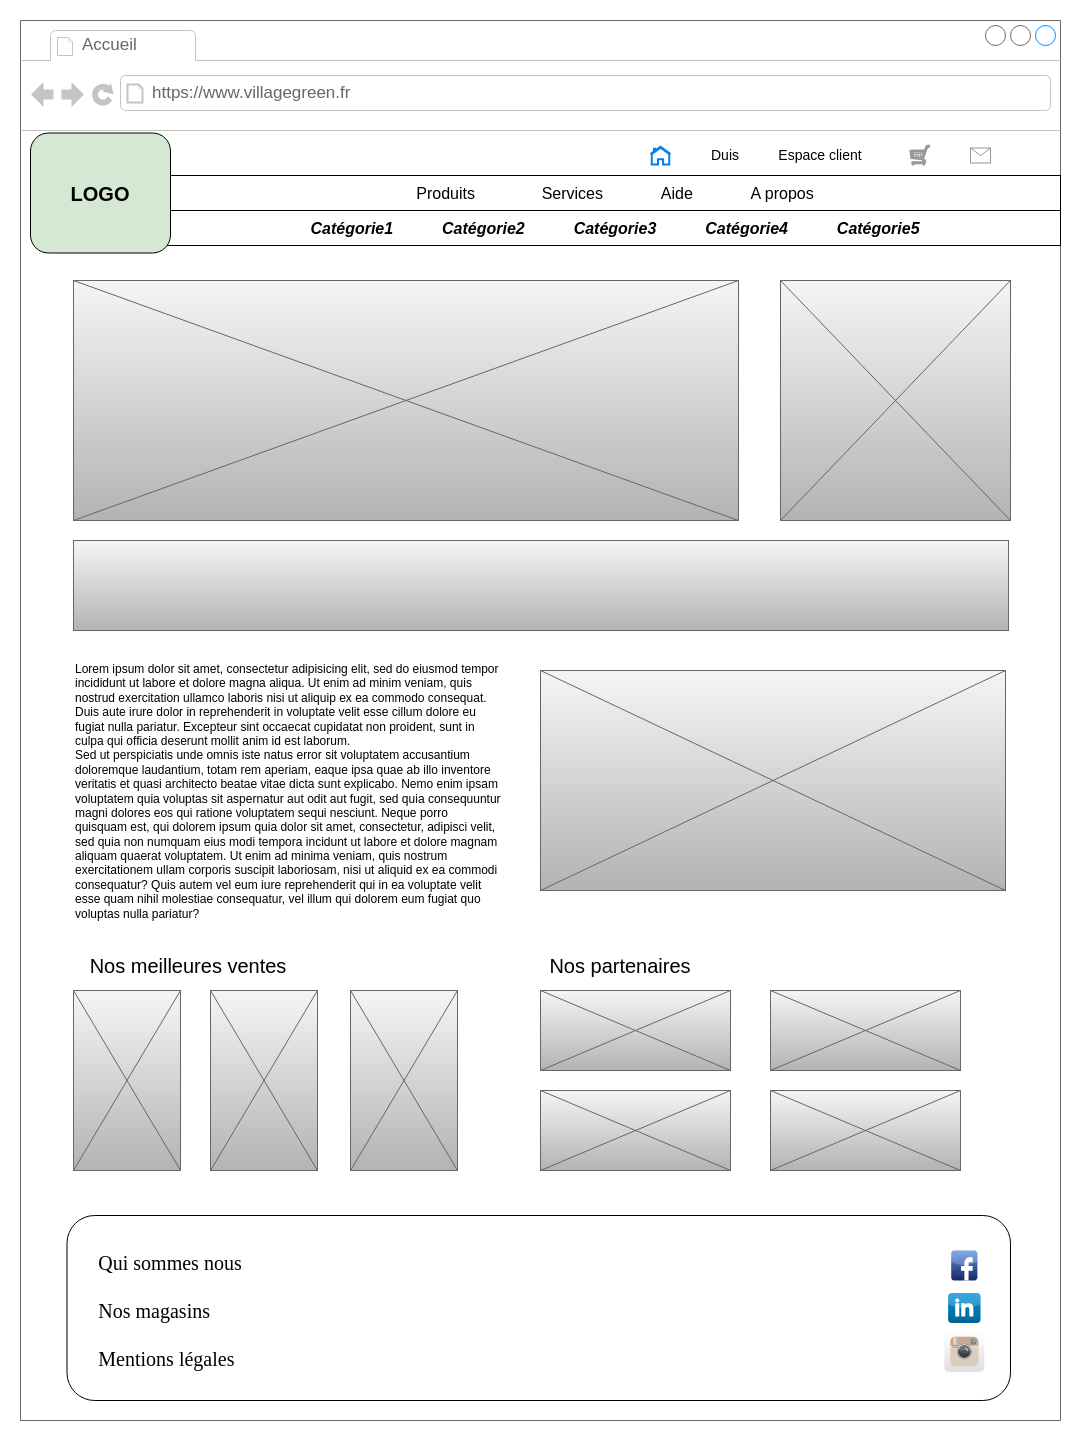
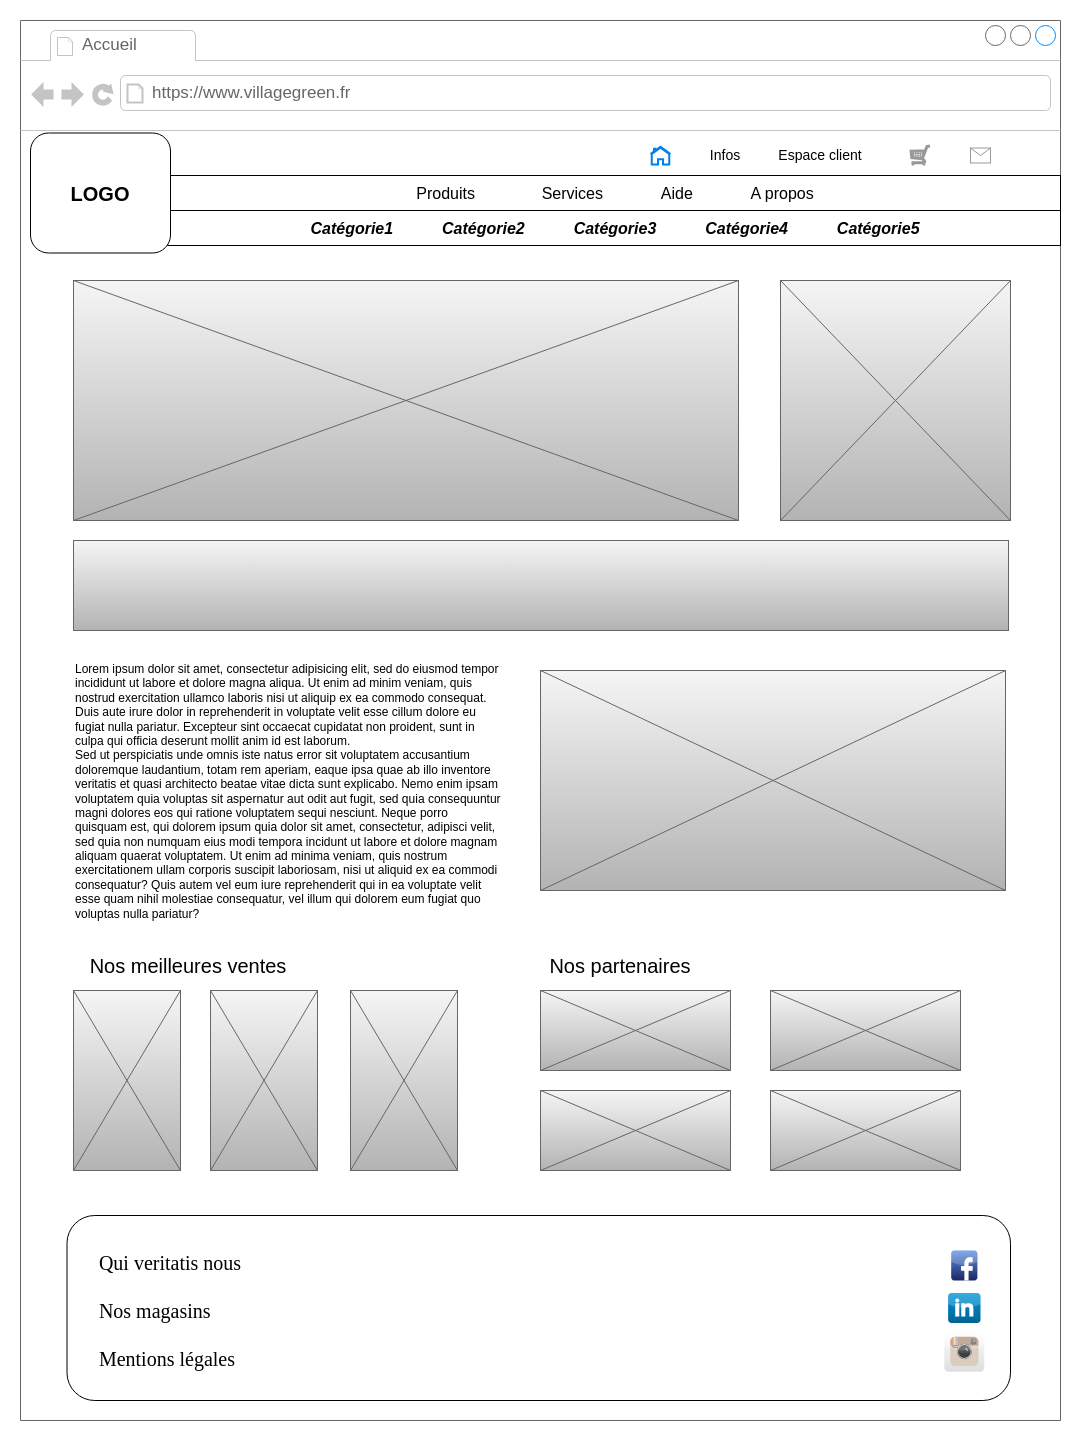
  <mxCell id="0" />
  <mxCell id="1" parent="0" />
  <mxCell id="2" value="" style="strokeWidth=1;shadow=0;dashed=0;align=center;html=1;shape=mxgraph.mockup.containers.browserWindow;rSize=0;strokeColor=#666666;strokeColor2=#008cff;strokeColor3=#c4c4c4;mainText=,;recursiveResize=0;fontSize=20;" vertex="1" parent="1"><mxGeometry x="20" y="20" width="1040" height="1400" as="geometry" /></mxCell>
  <mxCell id="3" value="Accueil" style="strokeWidth=1;shadow=0;dashed=0;align=center;html=1;shape=mxgraph.mockup.containers.anchor;fontSize=17;fontColor=#666666;align=left;" vertex="1" parent="2"><mxGeometry x="60" y="12" width="110" height="26" as="geometry" /></mxCell>
  <mxCell id="4" value="https://www.villagegreen.fr" style="strokeWidth=1;shadow=0;dashed=0;align=center;html=1;shape=mxgraph.mockup.containers.anchor;rSize=0;fontSize=17;fontColor=#666666;align=left;" vertex="1" parent="2"><mxGeometry x="130" y="60" width="250" height="26" as="geometry" /></mxCell>
- <mxCell id="5" value="Duis" style="text;html=1;strokeColor=none;fillColor=none;align=center;verticalAlign=middle;whiteSpace=wrap;rounded=0;fontSize=14;" vertex="1" parent="2"><mxGeometry x="660" y="120" width="90" height="30" as="geometry" /></mxCell>
+ <mxCell id="5" value="Infos" style="text;html=1;strokeColor=none;fillColor=none;align=center;verticalAlign=middle;whiteSpace=wrap;rounded=0;fontSize=14;" vertex="1" parent="2"><mxGeometry x="660" y="120" width="90" height="30" as="geometry" /></mxCell>
  <mxCell id="6" value="Espace client" style="text;html=1;strokeColor=none;fillColor=none;align=center;verticalAlign=middle;whiteSpace=wrap;rounded=0;fontSize=14;" vertex="1" parent="2"><mxGeometry x="740" y="120" width="120" height="30" as="geometry" /></mxCell>
  <mxCell id="7" value="" style="verticalLabelPosition=bottom;shadow=0;dashed=0;align=center;html=1;verticalAlign=top;strokeWidth=1;shape=mxgraph.mockup.misc.shoppingCart;strokeColor=#999999;fontSize=20;" vertex="1" parent="2"><mxGeometry x="890" y="125" width="20" height="20" as="geometry" /></mxCell>
  <mxCell id="8" value="" style="rounded=0;whiteSpace=wrap;html=1;fontSize=20;" vertex="1" parent="2"><mxGeometry x="130" y="155" width="910" height="35" as="geometry" /></mxCell>
  <mxCell id="9" value="Produits&amp;nbsp; &amp;nbsp; &amp;nbsp; &amp;nbsp; &amp;nbsp; &amp;nbsp; &amp;nbsp; &amp;nbsp;Services&amp;nbsp; &amp;nbsp; &amp;nbsp; &amp;nbsp; &amp;nbsp; &amp;nbsp; &amp;nbsp;Aide&amp;nbsp; &amp;nbsp; &amp;nbsp; &amp;nbsp; &amp;nbsp; &amp;nbsp; &amp;nbsp;A propos" style="text;html=1;strokeColor=none;fillColor=none;align=center;verticalAlign=middle;whiteSpace=wrap;rounded=0;fontSize=16;" vertex="1" parent="2"><mxGeometry x="200" y="162.5" width="790" height="20" as="geometry" /></mxCell>
  <mxCell id="10" value="" style="rounded=0;whiteSpace=wrap;html=1;fontSize=14;" vertex="1" parent="2"><mxGeometry x="130" y="190" width="910" height="35" as="geometry" /></mxCell>
- <mxCell id="11" value="&lt;b&gt;&lt;font style=&quot;font-size: 20px&quot;&gt;LOGO&lt;/font&gt;&lt;/b&gt;" style="rounded=1;whiteSpace=wrap;html=1;fontSize=14;fillColor=#d5e8d4;" vertex="1" parent="2"><mxGeometry x="10" y="112.5" width="140" height="120" as="geometry" /></mxCell>
+ <mxCell id="11" value="&lt;b&gt;&lt;font style=&quot;font-size: 20px&quot;&gt;LOGO&lt;/font&gt;&lt;/b&gt;" style="rounded=1;whiteSpace=wrap;html=1;fontSize=14;" vertex="1" parent="2"><mxGeometry x="10" y="112.5" width="140" height="120" as="geometry" /></mxCell>
  <mxCell id="12" value="" style="html=1;verticalLabelPosition=bottom;align=center;labelBackgroundColor=#ffffff;verticalAlign=top;strokeWidth=2;strokeColor=#0080F0;shadow=0;dashed=0;shape=mxgraph.ios7.icons.home;fontSize=14;" vertex="1" parent="2"><mxGeometry x="630" y="126.13" width="20" height="17.75" as="geometry" /></mxCell>
  <mxCell id="13" value="Catégorie1&amp;nbsp; &amp;nbsp; &amp;nbsp; &amp;nbsp; &amp;nbsp; &amp;nbsp;Catégorie2&amp;nbsp; &amp;nbsp; &amp;nbsp; &amp;nbsp; &amp;nbsp; &amp;nbsp;Catégorie3&amp;nbsp; &amp;nbsp; &amp;nbsp; &amp;nbsp; &amp;nbsp; &amp;nbsp;Catégorie4&amp;nbsp; &amp;nbsp; &amp;nbsp; &amp;nbsp; &amp;nbsp; &amp;nbsp;Catégorie5" style="text;html=1;strokeColor=none;fillColor=none;align=center;verticalAlign=middle;whiteSpace=wrap;rounded=0;fontSize=16;fontStyle=3" vertex="1" parent="2"><mxGeometry x="190" y="198.75" width="810" height="17.5" as="geometry" /></mxCell>
  <mxCell id="14" value="" style="verticalLabelPosition=bottom;shadow=0;dashed=0;align=center;html=1;verticalAlign=top;strokeWidth=1;shape=mxgraph.mockup.graphics.simpleIcon;strokeColor=#666666;fontSize=16;fillColor=#f5f5f5;gradientColor=#b3b3b3;" vertex="1" parent="2"><mxGeometry x="53" y="260" width="665" height="240" as="geometry" /></mxCell>
  <mxCell id="15" value="" style="verticalLabelPosition=bottom;shadow=0;dashed=0;align=center;html=1;verticalAlign=top;strokeWidth=1;shape=mxgraph.mockup.graphics.simpleIcon;strokeColor=#666666;fontSize=16;fillColor=#f5f5f5;gradientColor=#b3b3b3;" vertex="1" parent="2"><mxGeometry x="760" y="260" width="230" height="240" as="geometry" /></mxCell>
  <mxCell id="16" value="" style="rounded=0;whiteSpace=wrap;html=1;fontSize=16;labelBackgroundColor=none;fillColor=#f5f5f5;strokeColor=#666666;gradientColor=#b3b3b3;" vertex="1" parent="2"><mxGeometry x="53" y="520" width="935" height="90" as="geometry" /></mxCell>
  <mxCell id="17" value="" style="verticalLabelPosition=bottom;shadow=0;dashed=0;align=center;html=1;verticalAlign=top;strokeWidth=1;shape=mxgraph.mockup.graphics.simpleIcon;strokeColor=#666666;labelBackgroundColor=none;fontSize=20;fillColor=#f5f5f5;gradientColor=#b3b3b3;" vertex="1" parent="2"><mxGeometry x="520" y="650" width="465" height="220" as="geometry" /></mxCell>
  <mxCell id="18" value="" style="verticalLabelPosition=bottom;shadow=0;dashed=0;align=center;html=1;verticalAlign=top;strokeWidth=1;shape=mxgraph.mockup.misc.mail2;strokeColor=#999999;labelBackgroundColor=none;fontSize=20;" vertex="1" parent="2"><mxGeometry x="950" y="127.5" width="20" height="15" as="geometry" /></mxCell>
  <mxCell id="19" value="Lorem ipsum dolor sit amet, consectetur adipisicing elit, sed do eiusmod tempor incididunt ut labore et dolore magna aliqua. Ut enim ad minim veniam, quis nostrud exercitation ullamco laboris nisi ut aliquip ex ea commodo consequat. Duis aute irure dolor in reprehenderit in voluptate velit esse cillum dolore eu fugiat nulla pariatur. Excepteur sint occaecat cupidatat non proident, sunt in culpa qui officia deserunt mollit anim id est laborum.&#10;Sed ut perspiciatis unde omnis iste natus error sit voluptatem accusantium doloremque laudantium, totam rem aperiam, eaque ipsa quae ab illo inventore veritatis et quasi architecto beatae vitae dicta sunt explicabo. Nemo enim ipsam voluptatem quia voluptas sit aspernatur aut odit aut fugit, sed quia consequuntur magni dolores eos qui ratione voluptatem sequi nesciunt. Neque porro quisquam est, qui dolorem ipsum quia dolor sit amet, consectetur, adipisci velit, sed quia non numquam eius modi tempora incidunt ut labore et dolore magnam aliquam quaerat voluptatem. Ut enim ad minima veniam, quis nostrum exercitationem ullam corporis suscipit laboriosam, nisi ut aliquid ex ea commodi consequatur? Quis autem vel eum iure reprehenderit qui in ea voluptate velit esse quam nihil molestiae consequatur, vel illum qui dolorem eum fugiat quo voluptas nulla pariatur?" style="text;spacingTop=-5;whiteSpace=wrap;html=1;align=left;fontSize=12;fontFamily=Helvetica;fillColor=none;strokeColor=none;labelBackgroundColor=none;" vertex="1" parent="2"><mxGeometry x="53" y="640" width="430" height="260" as="geometry" /></mxCell>
  <mxCell id="20" value="" style="verticalLabelPosition=bottom;shadow=0;dashed=0;align=center;html=1;verticalAlign=top;strokeWidth=1;shape=mxgraph.mockup.graphics.simpleIcon;strokeColor=#666666;labelBackgroundColor=none;fontSize=20;fillColor=#f5f5f5;gradientColor=#b3b3b3;" vertex="1" parent="2"><mxGeometry x="53" y="970" width="107" height="180" as="geometry" /></mxCell>
  <mxCell id="21" value="" style="verticalLabelPosition=bottom;shadow=0;dashed=0;align=center;html=1;verticalAlign=top;strokeWidth=1;shape=mxgraph.mockup.graphics.simpleIcon;strokeColor=#666666;labelBackgroundColor=none;fontSize=20;fillColor=#f5f5f5;gradientColor=#b3b3b3;" vertex="1" parent="2"><mxGeometry x="190" y="970" width="107" height="180" as="geometry" /></mxCell>
  <mxCell id="22" value="" style="verticalLabelPosition=bottom;shadow=0;dashed=0;align=center;html=1;verticalAlign=top;strokeWidth=1;shape=mxgraph.mockup.graphics.simpleIcon;strokeColor=#666666;labelBackgroundColor=none;fontSize=20;fillColor=#f5f5f5;gradientColor=#b3b3b3;" vertex="1" parent="2"><mxGeometry x="330" y="970" width="107" height="180" as="geometry" /></mxCell>
  <mxCell id="23" value="Nos meilleures ventes" style="text;html=1;strokeColor=none;fillColor=none;align=center;verticalAlign=middle;whiteSpace=wrap;rounded=0;labelBackgroundColor=none;fontSize=20;" vertex="1" parent="2"><mxGeometry x="53" y="930" width="230" height="30" as="geometry" /></mxCell>
  <mxCell id="24" value="" style="verticalLabelPosition=bottom;shadow=0;dashed=0;align=center;html=1;verticalAlign=top;strokeWidth=1;shape=mxgraph.mockup.graphics.simpleIcon;strokeColor=#666666;labelBackgroundColor=none;fontSize=20;fillColor=#f5f5f5;gradientColor=#b3b3b3;" vertex="1" parent="2"><mxGeometry x="520" y="970" width="190" height="80" as="geometry" /></mxCell>
  <mxCell id="25" value="" style="verticalLabelPosition=bottom;shadow=0;dashed=0;align=center;html=1;verticalAlign=top;strokeWidth=1;shape=mxgraph.mockup.graphics.simpleIcon;strokeColor=#666666;labelBackgroundColor=none;fontSize=20;fillColor=#f5f5f5;gradientColor=#b3b3b3;" vertex="1" parent="2"><mxGeometry x="520" y="1070" width="190" height="80" as="geometry" /></mxCell>
  <mxCell id="26" value="" style="verticalLabelPosition=bottom;shadow=0;dashed=0;align=center;html=1;verticalAlign=top;strokeWidth=1;shape=mxgraph.mockup.graphics.simpleIcon;strokeColor=#666666;labelBackgroundColor=none;fontSize=20;fillColor=#f5f5f5;gradientColor=#b3b3b3;" vertex="1" parent="2"><mxGeometry x="750" y="1070" width="190" height="80" as="geometry" /></mxCell>
  <mxCell id="27" value="Nos partenaires" style="text;html=1;strokeColor=none;fillColor=none;align=center;verticalAlign=middle;whiteSpace=wrap;rounded=0;labelBackgroundColor=none;fontSize=20;" vertex="1" parent="2"><mxGeometry x="520" y="930" width="160" height="30" as="geometry" /></mxCell>
  <mxCell id="28" value="" style="rounded=1;whiteSpace=wrap;html=1;labelBackgroundColor=none;fontSize=20;" vertex="1" parent="2"><mxGeometry x="46.5" y="1195" width="943.5" height="185" as="geometry" /></mxCell>
- <mxCell id="29" value="Qui sommes nous&lt;br&gt;&lt;br&gt;&lt;div style=&quot;text-align: left&quot;&gt;&lt;span&gt;Nos magasins&lt;/span&gt;&lt;/div&gt;&lt;div style=&quot;text-align: left&quot;&gt;&lt;span&gt;&lt;br&gt;&lt;/span&gt;&lt;/div&gt;&lt;div style=&quot;text-align: left&quot;&gt;&lt;span&gt;Mentions légales&lt;/span&gt;&lt;/div&gt;" style="text;html=1;strokeColor=none;fillColor=none;align=center;verticalAlign=middle;whiteSpace=wrap;rounded=0;labelBackgroundColor=none;fontSize=20;fontFamily=Comic Sans MS;" vertex="1" parent="2"><mxGeometry x="60" y="1210" width="180" height="160" as="geometry" /></mxCell>
+ <mxCell id="29" value="Qui veritatis nous&lt;br&gt;&lt;br&gt;&lt;div style=&quot;text-align: left&quot;&gt;&lt;span&gt;Nos magasins&lt;/span&gt;&lt;/div&gt;&lt;div style=&quot;text-align: left&quot;&gt;&lt;span&gt;&lt;br&gt;&lt;/span&gt;&lt;/div&gt;&lt;div style=&quot;text-align: left&quot;&gt;&lt;span&gt;Mentions légales&lt;/span&gt;&lt;/div&gt;" style="text;html=1;strokeColor=none;fillColor=none;align=center;verticalAlign=middle;whiteSpace=wrap;rounded=0;labelBackgroundColor=none;fontSize=20;fontFamily=Comic Sans MS;" vertex="1" parent="2"><mxGeometry x="60" y="1210" width="180" height="160" as="geometry" /></mxCell>
  <mxCell id="30" value="" style="dashed=0;outlineConnect=0;html=1;align=center;labelPosition=center;verticalLabelPosition=bottom;verticalAlign=top;shape=mxgraph.webicons.linkedin;fillColor=#0095DB;gradientColor=#006391;labelBackgroundColor=none;fontFamily=Comic Sans MS;fontSize=20;" vertex="1" parent="2"><mxGeometry x="927.6" y="1272.5" width="32.4" height="30" as="geometry" /></mxCell>
  <mxCell id="31" value="" style="dashed=0;outlineConnect=0;html=1;align=center;labelPosition=center;verticalLabelPosition=bottom;verticalAlign=top;shape=mxgraph.webicons.facebook;fillColor=#6294E4;gradientColor=#1A2665;labelBackgroundColor=none;fontFamily=Comic Sans MS;fontSize=20;" vertex="1" parent="2"><mxGeometry x="930.7" y="1230" width="26.2" height="30" as="geometry" /></mxCell>
  <mxCell id="32" value="" style="dashed=0;outlineConnect=0;html=1;align=center;labelPosition=center;verticalLabelPosition=bottom;verticalAlign=top;shape=mxgraph.webicons.instagram;gradientColor=#DFDEDE;labelBackgroundColor=none;fontFamily=Comic Sans MS;fontSize=20;" vertex="1" parent="2"><mxGeometry x="923.8" y="1310" width="40" height="41.2" as="geometry" /></mxCell>
  <mxCell id="33" value="" style="verticalLabelPosition=bottom;shadow=0;dashed=0;align=center;html=1;verticalAlign=top;strokeWidth=1;shape=mxgraph.mockup.graphics.simpleIcon;strokeColor=#666666;labelBackgroundColor=none;fontSize=20;fillColor=#f5f5f5;gradientColor=#b3b3b3;" vertex="1" parent="1"><mxGeometry x="770" y="990" width="190" height="80" as="geometry" /></mxCell>
